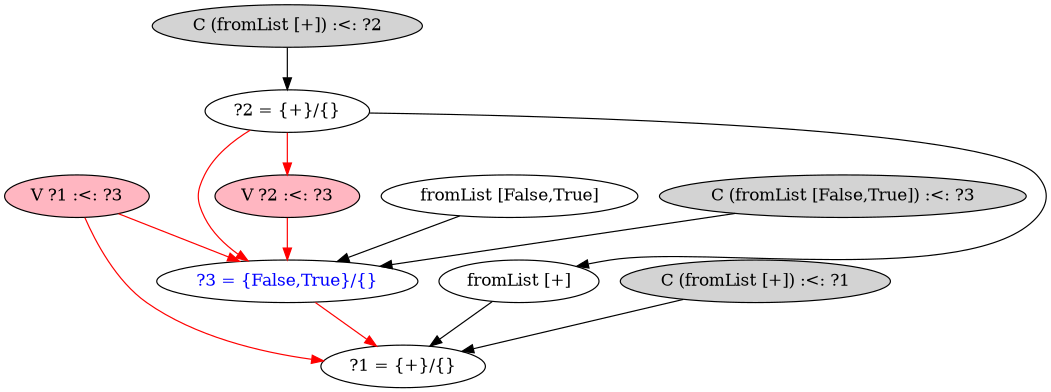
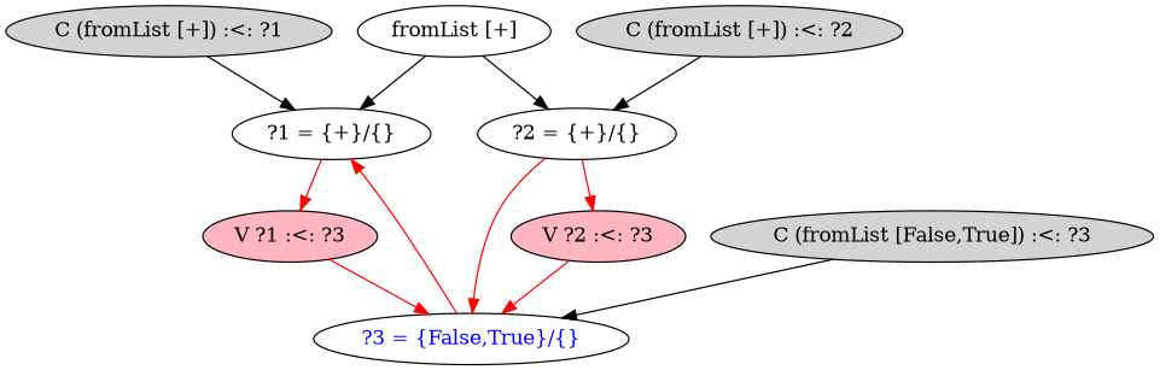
  digraph {
    "?1 = {+}/{}" [fontcolor=black]
    "V ?1 :<: ?3" [fillcolor=lightpink style=filled]
    "?3 = {False,True}/{}" [fontcolor=blue]
    "?2 = {+}/{}" [fontcolor=black]
    "V ?2 :<: ?3" [fillcolor=lightpink style=filled]
-   "fromList [False,True]"
    "fromList [+]"
    "C (fromList [False,True]) :<: ?3" [style=filled]
    "C (fromList [+]) :<: ?1" [style=filled]
    "C (fromList [+]) :<: ?2" [style=filled]
-   "V ?1 :<: ?3" -> "?1 = {+}/{}" [color=red]
+   "?1 = {+}/{}" -> "V ?1 :<: ?3" [color=red]
    "V ?1 :<: ?3" -> "?3 = {False,True}/{}" [color=red]
    "?3 = {False,True}/{}" -> "?1 = {+}/{}" [color=red]
    "?2 = {+}/{}" -> "?3 = {False,True}/{}" [color=red]
    "?2 = {+}/{}" -> "V ?2 :<: ?3" [color=red]
    "V ?2 :<: ?3" -> "?3 = {False,True}/{}" [color=red]
-   "fromList [False,True]" -> "?3 = {False,True}/{}"
    "fromList [+]" -> "?1 = {+}/{}"
-   "?2 = {+}/{}" -> "fromList [+]"
+   "fromList [+]" -> "?2 = {+}/{}"
    "C (fromList [False,True]) :<: ?3" -> "?3 = {False,True}/{}"
    "C (fromList [+]) :<: ?1" -> "?1 = {+}/{}"
    "C (fromList [+]) :<: ?2" -> "?2 = {+}/{}"
  }
